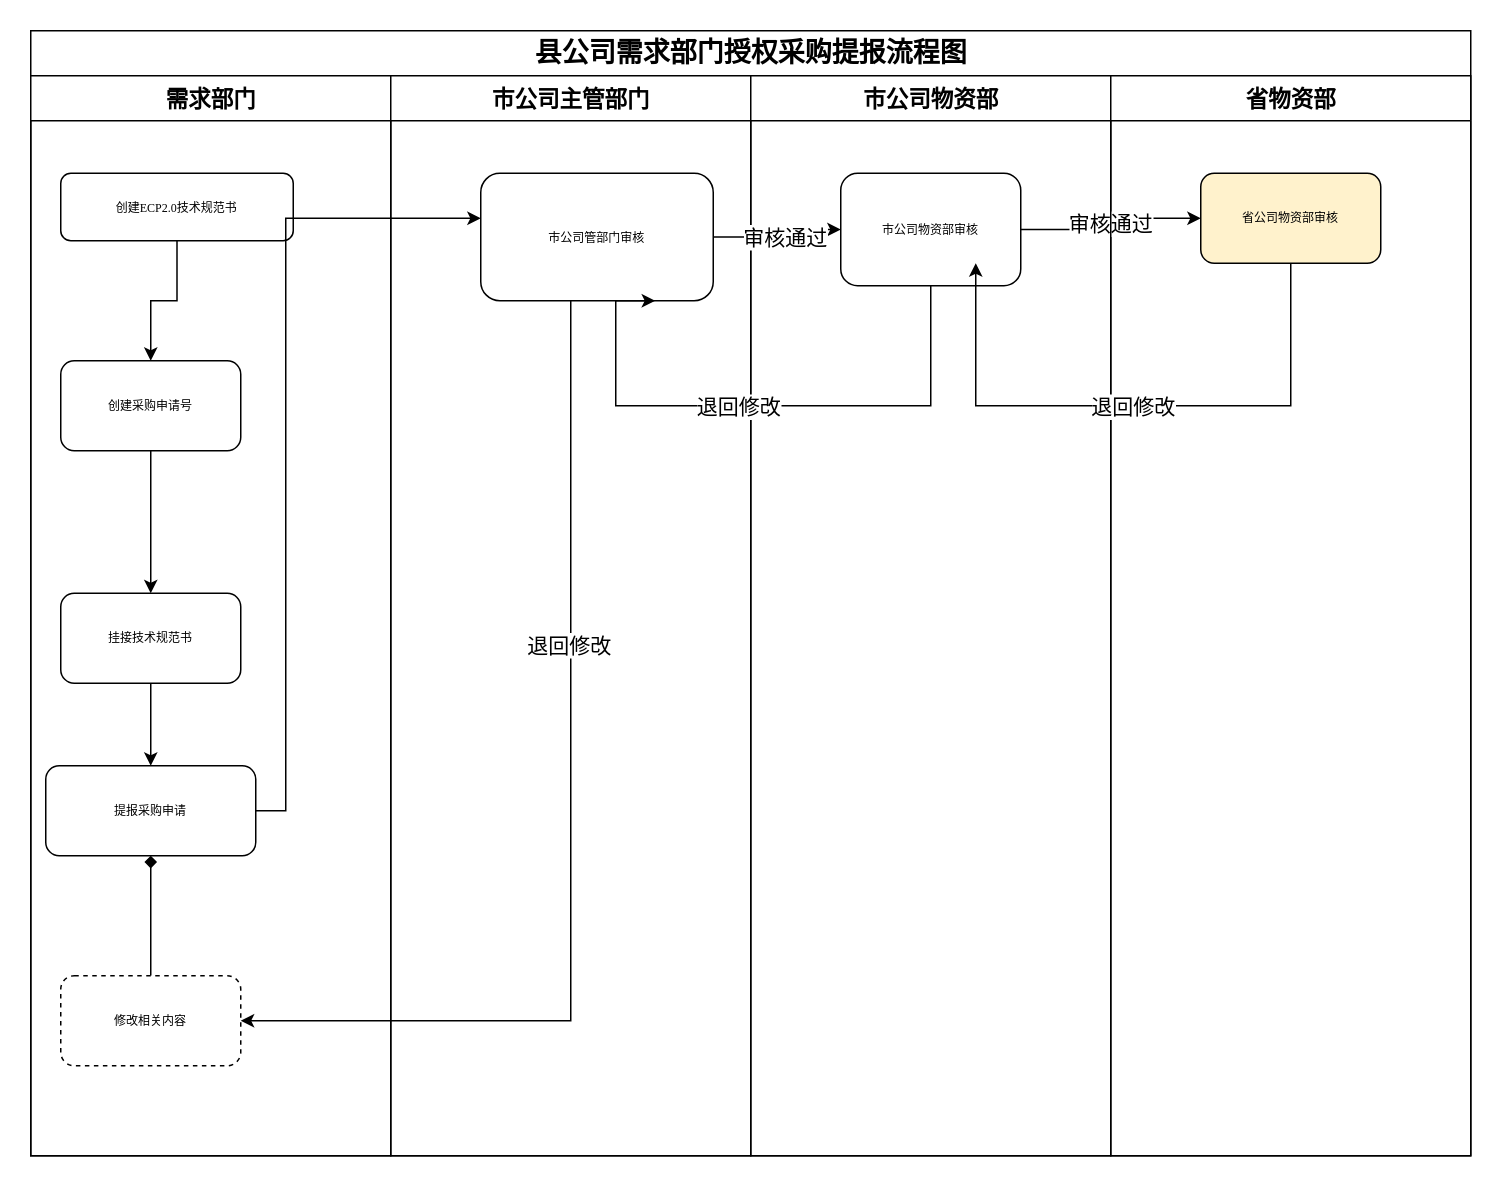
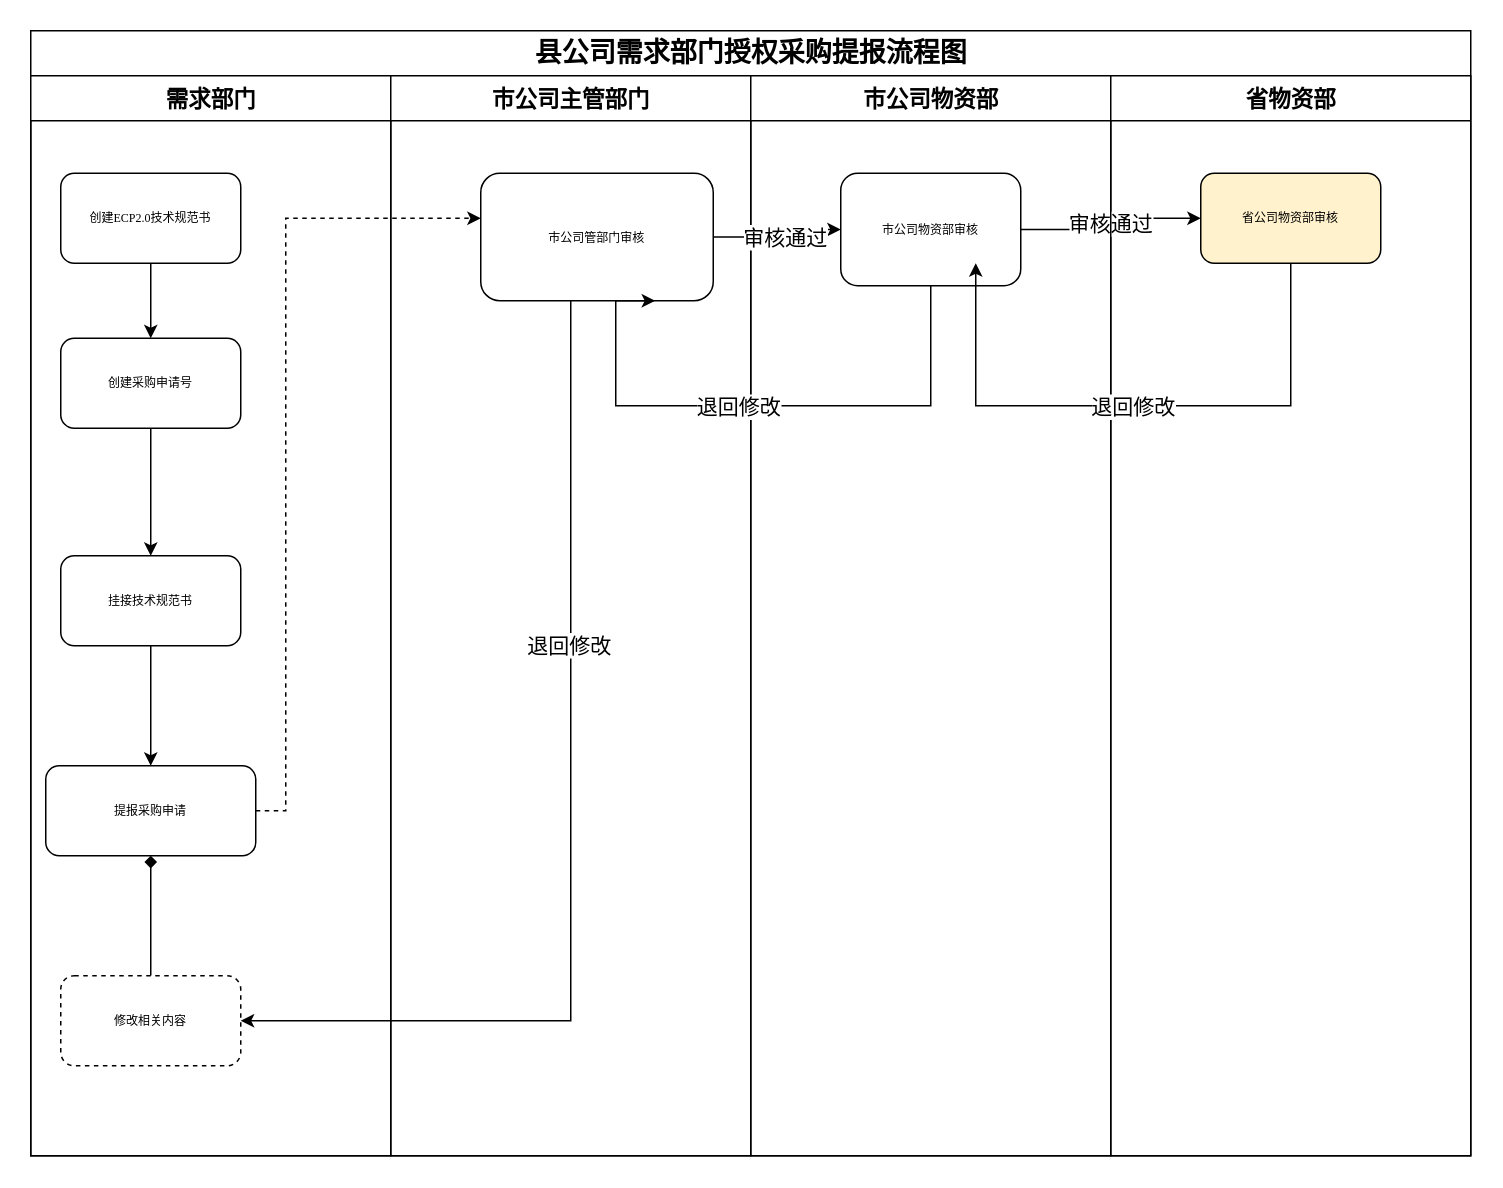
  <mxCell id="0" />
  <mxCell id="1" parent="0" />
  <mxCell id="2" value="&lt;font style=&quot;font-size: 18px;&quot;&gt;县公司需求部门授权采购提报流程图&lt;/font&gt;" style="swimlane;html=1;childLayout=stackLayout;startSize=30;rounded=0;shadow=0;labelBackgroundColor=none;strokeWidth=1;fontFamily=Verdana;fontSize=18;align=center;" parent="1" vertex="1"><mxGeometry x="20" y="20" width="960" height="750" as="geometry" /></mxCell>
  <mxCell id="3" value="需求部门" style="swimlane;html=1;startSize=30;fontSize=15;" parent="2" vertex="1"><mxGeometry y="30" width="240" height="720" as="geometry" /></mxCell>
  <mxCell id="4" style="edgeStyle=orthogonalEdgeStyle;rounded=0;orthogonalLoop=1;jettySize=auto;html=1;exitX=0.5;exitY=1;exitDx=0;exitDy=0;entryX=0.5;entryY=0;entryDx=0;entryDy=0;fontSize=18;" edge="1" parent="3" source="5" target="7"><mxGeometry relative="1" as="geometry" /></mxCell>
- <mxCell id="5" value="创建ECP2.0技术规范书" style="rounded=1;whiteSpace=wrap;html=1;shadow=0;labelBackgroundColor=none;strokeWidth=1;fontFamily=Verdana;fontSize=8;align=center;" parent="3" vertex="1"><mxGeometry x="20" y="65" width="155" height="45" as="geometry" /></mxCell>
+ <mxCell id="5" value="创建ECP2.0技术规范书" style="rounded=1;whiteSpace=wrap;html=1;shadow=0;labelBackgroundColor=none;strokeWidth=1;fontFamily=Verdana;fontSize=8;align=center;" parent="3" vertex="1"><mxGeometry x="20" y="65" width="120" height="60" as="geometry" /></mxCell>
  <mxCell id="6" style="edgeStyle=orthogonalEdgeStyle;rounded=0;orthogonalLoop=1;jettySize=auto;html=1;entryX=0.5;entryY=0;entryDx=0;entryDy=0;fontSize=18;" edge="1" parent="3" source="7" target="8"><mxGeometry relative="1" as="geometry" /></mxCell>
- <mxCell id="7" value="创建采购申请号" style="rounded=1;whiteSpace=wrap;html=1;shadow=0;labelBackgroundColor=none;strokeWidth=1;fontFamily=Verdana;fontSize=8;align=center;" parent="3" vertex="1"><mxGeometry x="20" y="190" width="120" height="60" as="geometry" /></mxCell>
- <mxCell id="8" value="挂接技术规范书" style="rounded=1;whiteSpace=wrap;html=1;shadow=0;labelBackgroundColor=none;strokeWidth=1;fontFamily=Verdana;fontSize=8;align=center;" vertex="1" parent="3"><mxGeometry x="20" y="345" width="120" height="60" as="geometry" /></mxCell>
+ <mxCell id="7" value="创建采购申请号" style="rounded=1;whiteSpace=wrap;html=1;shadow=0;labelBackgroundColor=none;strokeWidth=1;fontFamily=Verdana;fontSize=8;align=center;" parent="3" vertex="1"><mxGeometry x="20" y="175" width="120" height="60" as="geometry" /></mxCell>
+ <mxCell id="8" value="挂接技术规范书" style="rounded=1;whiteSpace=wrap;html=1;shadow=0;labelBackgroundColor=none;strokeWidth=1;fontFamily=Verdana;fontSize=8;align=center;" vertex="1" parent="3"><mxGeometry x="20" y="320" width="120" height="60" as="geometry" /></mxCell>
  <mxCell id="9" value="市公司主管部门" style="swimlane;html=1;startSize=30;fontSize=15;" parent="2" vertex="1"><mxGeometry x="240" y="30" width="240" height="720" as="geometry" /></mxCell>
  <mxCell id="10" value="市公司管部门审核" style="whiteSpace=wrap;html=1;rounded=1;shadow=0;fontFamily=Verdana;fontSize=8;strokeWidth=1;" vertex="1" parent="9"><mxGeometry x="60" y="65" width="155" height="85" as="geometry" /></mxCell>
  <mxCell id="11" value="市公司物资部" style="swimlane;html=1;startSize=30;fontSize=15;fontStyle=1" parent="2" vertex="1"><mxGeometry x="480" y="30" width="240" height="720" as="geometry" /></mxCell>
  <mxCell id="12" value="市公司物资部审核" style="whiteSpace=wrap;html=1;rounded=1;shadow=0;fontFamily=Verdana;fontSize=8;strokeWidth=1;" vertex="1" parent="11"><mxGeometry x="60" y="65" width="120" height="75" as="geometry" /></mxCell>
  <mxCell id="13" value="" style="edgeStyle=orthogonalEdgeStyle;rounded=0;orthogonalLoop=1;jettySize=auto;html=1;fontSize=14;" edge="1" parent="2" source="10" target="12"><mxGeometry relative="1" as="geometry" /></mxCell>
  <mxCell id="14" value="审核通过" style="edgeLabel;html=1;align=center;verticalAlign=middle;resizable=0;points=[];fontSize=14;" vertex="1" connectable="0" parent="13"><mxGeometry x="-0.167" y="-2" relative="1" as="geometry"><mxPoint x="10" y="-2" as="offset" /></mxGeometry></mxCell>
  <mxCell id="15" value="审核通过" style="edgeStyle=orthogonalEdgeStyle;rounded=0;orthogonalLoop=1;jettySize=auto;html=1;fontSize=14;" edge="1" parent="2" source="12" target="17"><mxGeometry relative="1" as="geometry" /></mxCell>
  <mxCell id="16" value="省物资部" style="swimlane;html=1;startSize=30;fontSize=15;" parent="2" vertex="1"><mxGeometry x="720" y="30" width="240" height="720" as="geometry" /></mxCell>
  <mxCell id="17" value="省公司物资部审核" style="whiteSpace=wrap;html=1;rounded=1;shadow=0;fontFamily=Verdana;fontSize=8;strokeWidth=1;fillColor=#fff2cc;" vertex="1" parent="16"><mxGeometry x="60" y="65" width="120" height="60" as="geometry" /></mxCell>
  <mxCell id="18" style="edgeStyle=orthogonalEdgeStyle;rounded=0;orthogonalLoop=1;jettySize=auto;html=1;fontSize=14;" edge="1" parent="2" source="17"><mxGeometry relative="1" as="geometry"><mxPoint x="630" y="155" as="targetPoint" /><Array as="points"><mxPoint x="840" y="250" /><mxPoint x="630" y="250" /></Array></mxGeometry></mxCell>
  <mxCell id="19" value="退回修改" style="edgeLabel;html=1;align=center;verticalAlign=middle;resizable=0;points=[];fontSize=14;" vertex="1" connectable="0" parent="18"><mxGeometry x="0.082" y="-1" relative="1" as="geometry"><mxPoint x="15" y="1" as="offset" /></mxGeometry></mxCell>
  <mxCell id="20" style="edgeStyle=orthogonalEdgeStyle;rounded=0;orthogonalLoop=1;jettySize=auto;html=1;entryX=0.75;entryY=1;entryDx=0;entryDy=0;fontSize=14;" edge="1" parent="2" source="12" target="10"><mxGeometry relative="1" as="geometry"><Array as="points"><mxPoint x="600" y="250" /><mxPoint x="390" y="250" /></Array></mxGeometry></mxCell>
  <mxCell id="21" value="退回修改" style="edgeLabel;html=1;align=center;verticalAlign=middle;resizable=0;points=[];fontSize=14;" vertex="1" connectable="0" parent="20"><mxGeometry x="-0.095" relative="1" as="geometry"><mxPoint x="-34" as="offset" /></mxGeometry></mxCell>
- <mxCell id="22" value="" style="edgeStyle=orthogonalEdgeStyle;rounded=0;orthogonalLoop=1;jettySize=auto;html=1;fontSize=18;" edge="1" parent="1" source="23" target="10"><mxGeometry relative="1" as="geometry"><Array as="points"><mxPoint x="190" y="540" /><mxPoint x="190" y="145" /></Array></mxGeometry></mxCell>
+ <mxCell id="22" value="" style="edgeStyle=orthogonalEdgeStyle;rounded=0;orthogonalLoop=1;jettySize=auto;html=1;fontSize=18;dashed=1;" edge="1" parent="1" source="23" target="10"><mxGeometry relative="1" as="geometry"><Array as="points"><mxPoint x="190" y="540" /><mxPoint x="190" y="145" /></Array></mxGeometry></mxCell>
  <mxCell id="23" value="提报采购申请" style="whiteSpace=wrap;html=1;rounded=1;shadow=0;fontFamily=Verdana;fontSize=8;strokeWidth=1;" vertex="1" parent="1"><mxGeometry x="30" y="510" width="140" height="60" as="geometry" /></mxCell>
  <mxCell id="24" value="" style="edgeStyle=orthogonalEdgeStyle;rounded=0;orthogonalLoop=1;jettySize=auto;html=1;fontSize=18;" edge="1" parent="1" source="8" target="23"><mxGeometry relative="1" as="geometry" /></mxCell>
  <mxCell id="25" style="edgeStyle=orthogonalEdgeStyle;rounded=0;orthogonalLoop=1;jettySize=auto;html=1;fontSize=14;entryX=1;entryY=0.5;entryDx=0;entryDy=0;" edge="1" parent="1" source="10" target="28"><mxGeometry relative="1" as="geometry"><mxPoint x="380" y="640" as="targetPoint" /><Array as="points"><mxPoint x="380" y="680" /></Array></mxGeometry></mxCell>
  <mxCell id="26" value="退回修改" style="edgeLabel;html=1;align=center;verticalAlign=middle;resizable=0;points=[];fontSize=14;" vertex="1" connectable="0" parent="25"><mxGeometry x="-0.346" y="-2" relative="1" as="geometry"><mxPoint as="offset" /></mxGeometry></mxCell>
  <mxCell id="27" style="edgeStyle=orthogonalEdgeStyle;rounded=0;orthogonalLoop=1;jettySize=auto;html=1;entryX=0.5;entryY=1;entryDx=0;entryDy=0;fontSize=14;endArrow=diamond;" edge="1" parent="1" source="28" target="23"><mxGeometry relative="1" as="geometry" /></mxCell>
  <mxCell id="28" value="修改相关内容" style="whiteSpace=wrap;html=1;rounded=1;shadow=0;fontFamily=Verdana;fontSize=8;strokeWidth=1;dashed=1;" vertex="1" parent="1"><mxGeometry x="40" y="650" width="120" height="60" as="geometry" /></mxCell>
